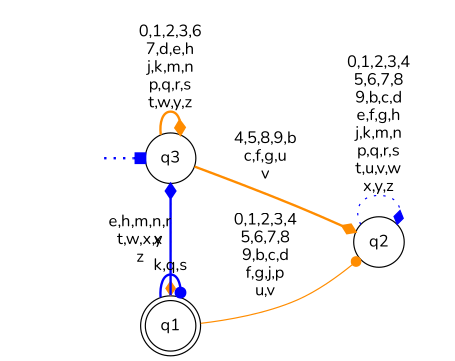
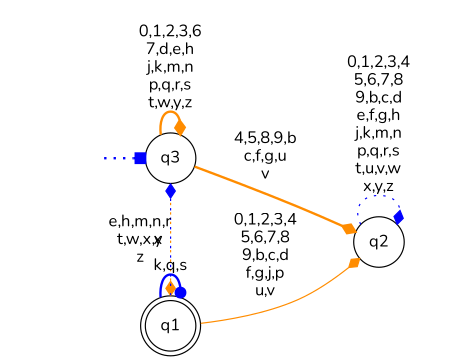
  digraph {
    fontname=Nunito
    rankdir=LR
    node [fontname=Nunito shape=circle style=filled color=black fillcolor=white]
    edge [arrowhead=diamond color=blue fontname=Nunito style=dotted]
    __start0 [height=0 shape=none style=invis width=0 color="" fillcolor=""]
    n2 [label=q3]
    n3 [label=q1 shape=doublecircle style="rounded,filled"]
    n4 [label=q2]
    subgraph cluster_1 {
      nodesep=0.15
      ranksep=0.15
      style=invis
      __start0
      n2
    }
    __start0 -> n2 [arrowhead=box penwidth=2]
    n2 -> n2 [color=darkorange label="0,1,2,3,6\n7,d,e,h\nj,k,m,n\np,q,r,s\nt,w,y,z" style=bold]
    n2 -> n3 [color=darkorange label=x]
    n2 -> n4 [color=darkorange label="4,5,8,9,b\nc,f,g,u\nv" style=bold]
-   n3 -> n2 [label="e,h,m,n,r\nt,w,x,y\nz" style=bold]
+   n3 -> n2 [label="e,h,m,n,r\nt,w,x,y\nz"]
    n3 -> n3 [arrowhead=dot label="k,q,s" style=bold]
-   n3 -> n4 [arrowhead=dot color=darkorange label="0,1,2,3,4\n5,6,7,8\n9,b,c,d\nf,g,j,p\nu,v" style=solid]
+   n3 -> n4 [color=darkorange label="0,1,2,3,4\n5,6,7,8\n9,b,c,d\nf,g,j,p\nu,v" style=solid]
    n4 -> n4 [label="0,1,2,3,4\n5,6,7,8\n9,b,c,d\ne,f,g,h\nj,k,m,n\np,q,r,s\nt,u,v,w\nx,y,z"]
  }
